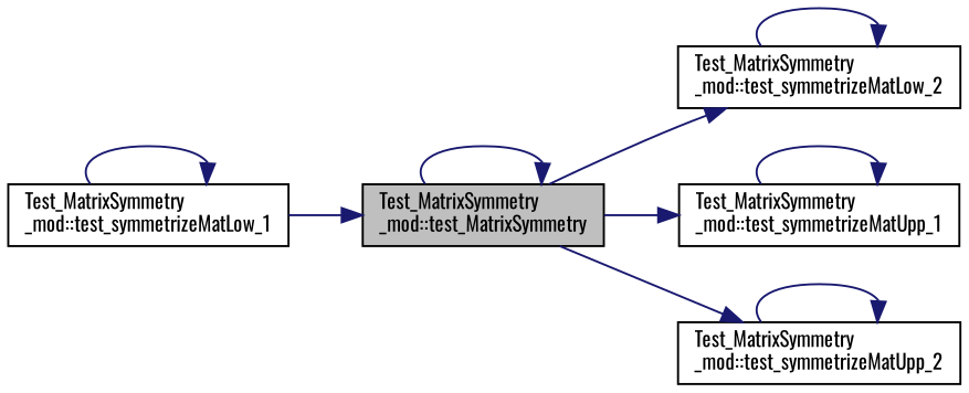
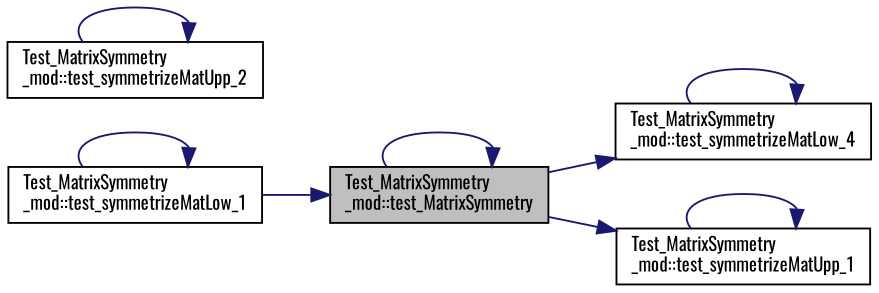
  digraph {
    fontname=Oswald
    rankdir=LR
    node [color=black fillcolor=white fontname=Oswald fontsize=10 shape=record style=filled]
    edge [color=midnightblue fontname=Oswald fontsize=10 labelfontname=Helvetica labelfontsize=10 style=solid]
    n1 [fillcolor=grey75 fontcolor=black height=0.2 label="Test_MatrixSymmetry\l_mod::test_MatrixSymmetry" width=0.4]
-   n2 [height=0.2 label="Test_MatrixSymmetry\l_mod::test_symmetrizeMatLow_2" width=0.4]
+   n2 [height=0.2 label="Test_MatrixSymmetry\l_mod::test_symmetrizeMatLow_4" width=0.4]
    n3 [height=0.2 label="Test_MatrixSymmetry\l_mod::test_symmetrizeMatUpp_1" width=0.4]
    n4 [height=0.2 label="Test_MatrixSymmetry\l_mod::test_symmetrizeMatUpp_2" width=0.4]
    n5 [height=0.2 label="Test_MatrixSymmetry\l_mod::test_symmetrizeMatLow_1" width=0.4]
    n1 -> n1
    n1 -> n2
    n1 -> n3
-   n1 -> n4
    n2 -> n2
    n3 -> n3
    n4 -> n4
    n5 -> n1
    n5 -> n5
  }
